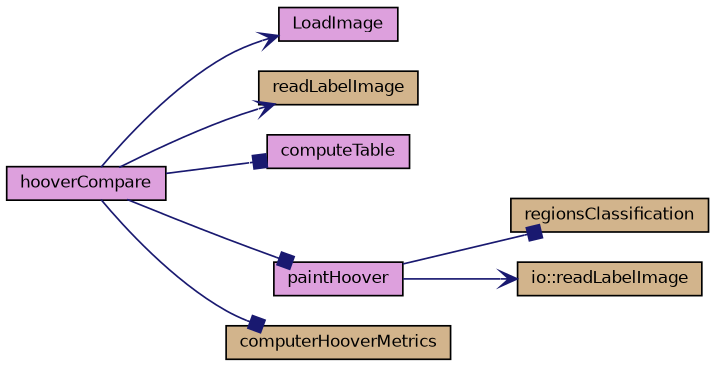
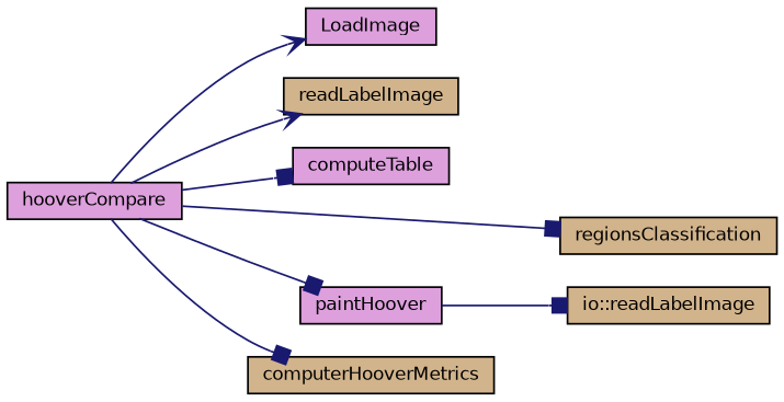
  digraph {
    rankdir=LR
    node [color=black fillcolor=plum fontname=Helvetica fontsize=10 shape=record style=filled]
    edge [arrowhead=box color=midnightblue fontname=Helvetica fontsize=10 labelfontname=Helvetica labelfontsize=10 style=solid]
    n1 [fontcolor=black height=0.2 label=hooverCompare width=0.4]
    n2 [height=0.2 label=LoadImage width=0.4]
    n3 [fillcolor=tan height=0.2 label=readLabelImage width=0.4]
    n4 [height=0.2 label=computeTable width=0.4]
    n5 [fillcolor=tan height=0.2 label=regionsClassification width=0.4]
    n6 [height=0.2 label=paintHoover width=0.4]
    n7 [fillcolor=tan height=0.2 label=computerHooverMetrics width=0.4]
    n8 [fillcolor=tan height=0.2 label="io::readLabelImage" width=0.4]
    n1 -> n2 [arrowhead=vee]
    n1 -> n3 [arrowhead=vee]
    n1 -> n4
-   n6 -> n5
+   n1 -> n5
    n1 -> n6
    n1 -> n7
-   n6 -> n8 [arrowhead=vee]
+   n6 -> n8
  }
